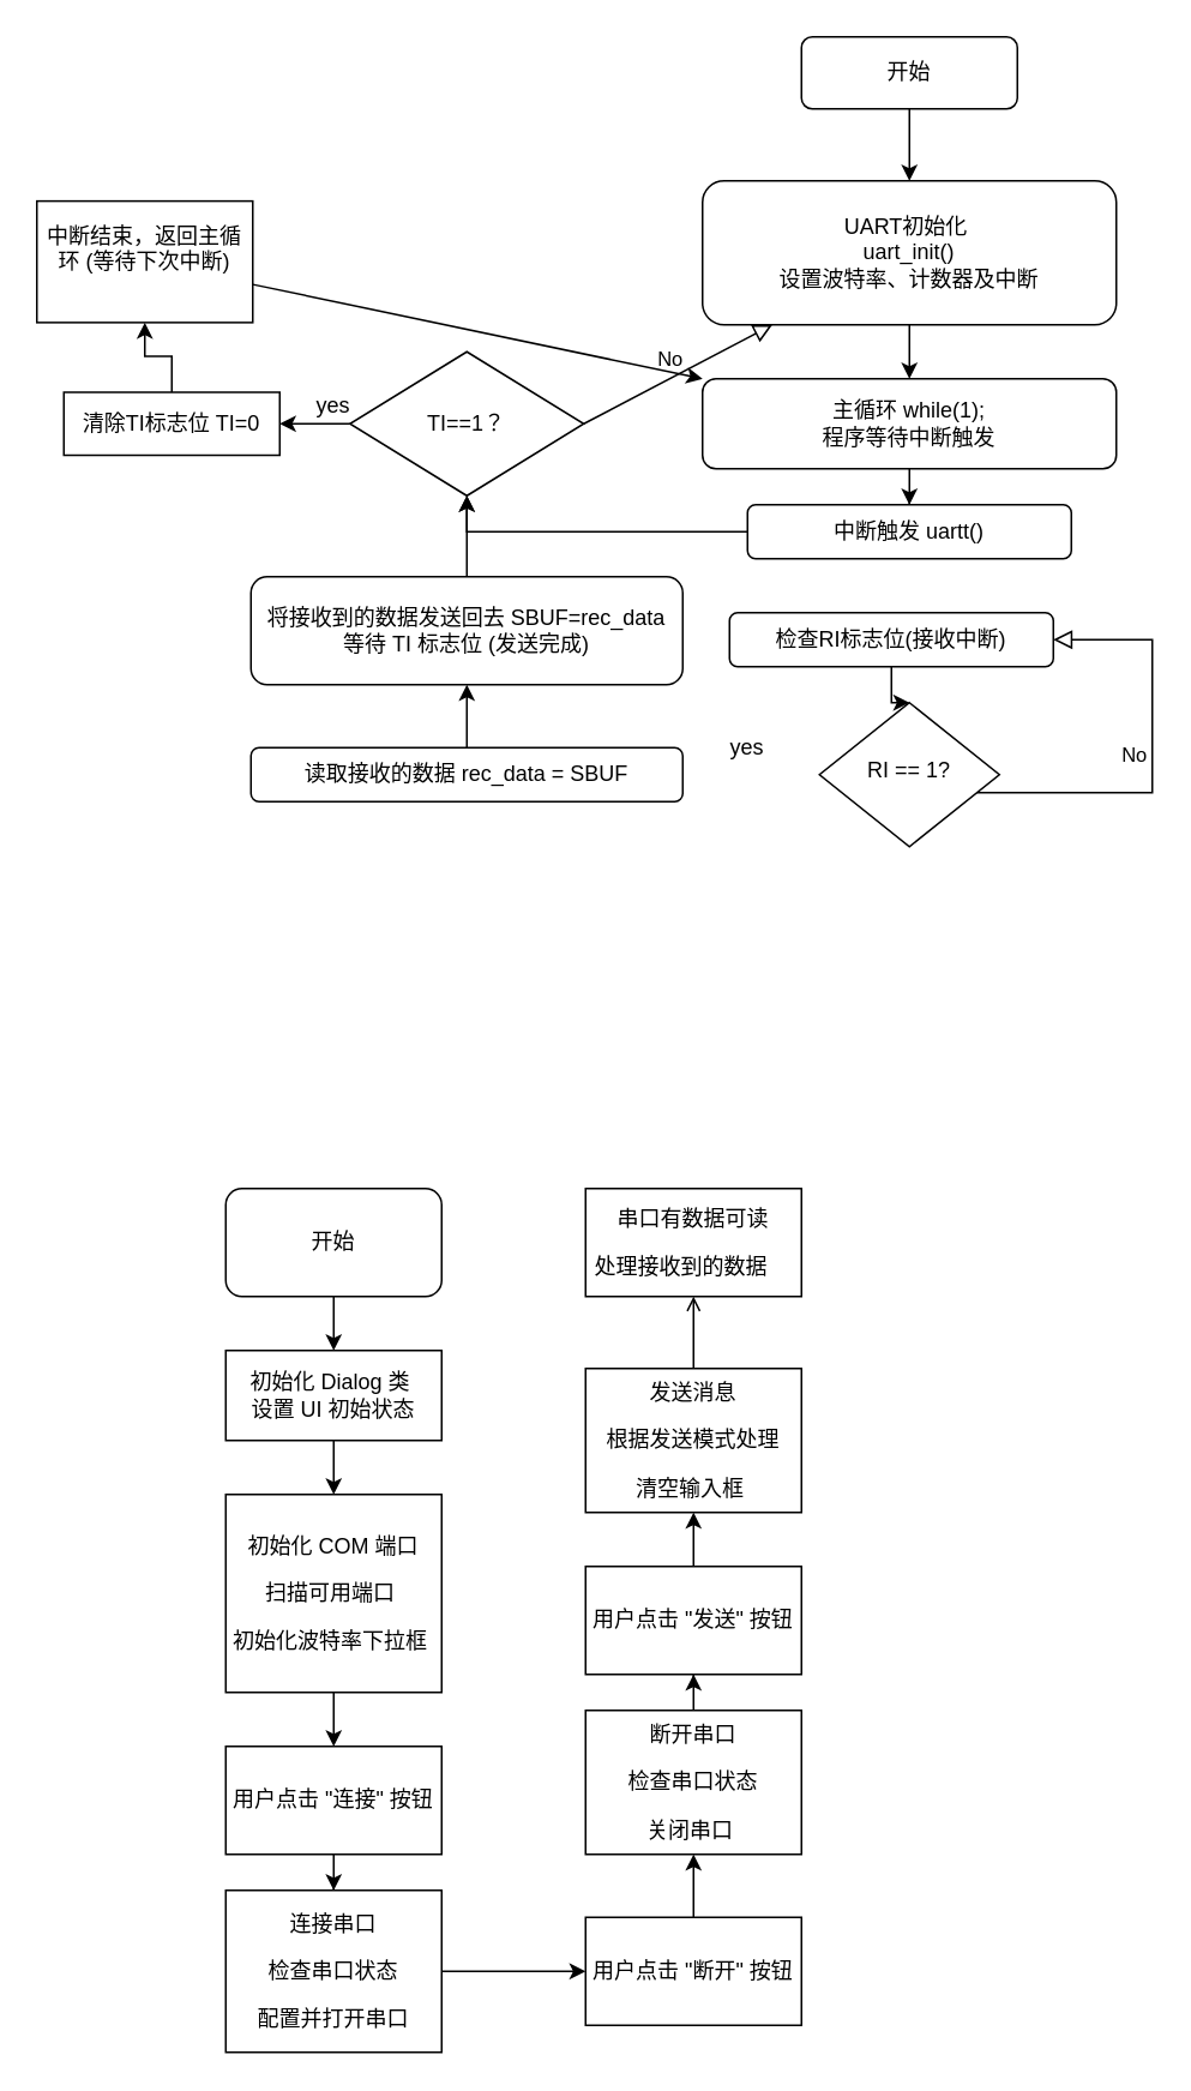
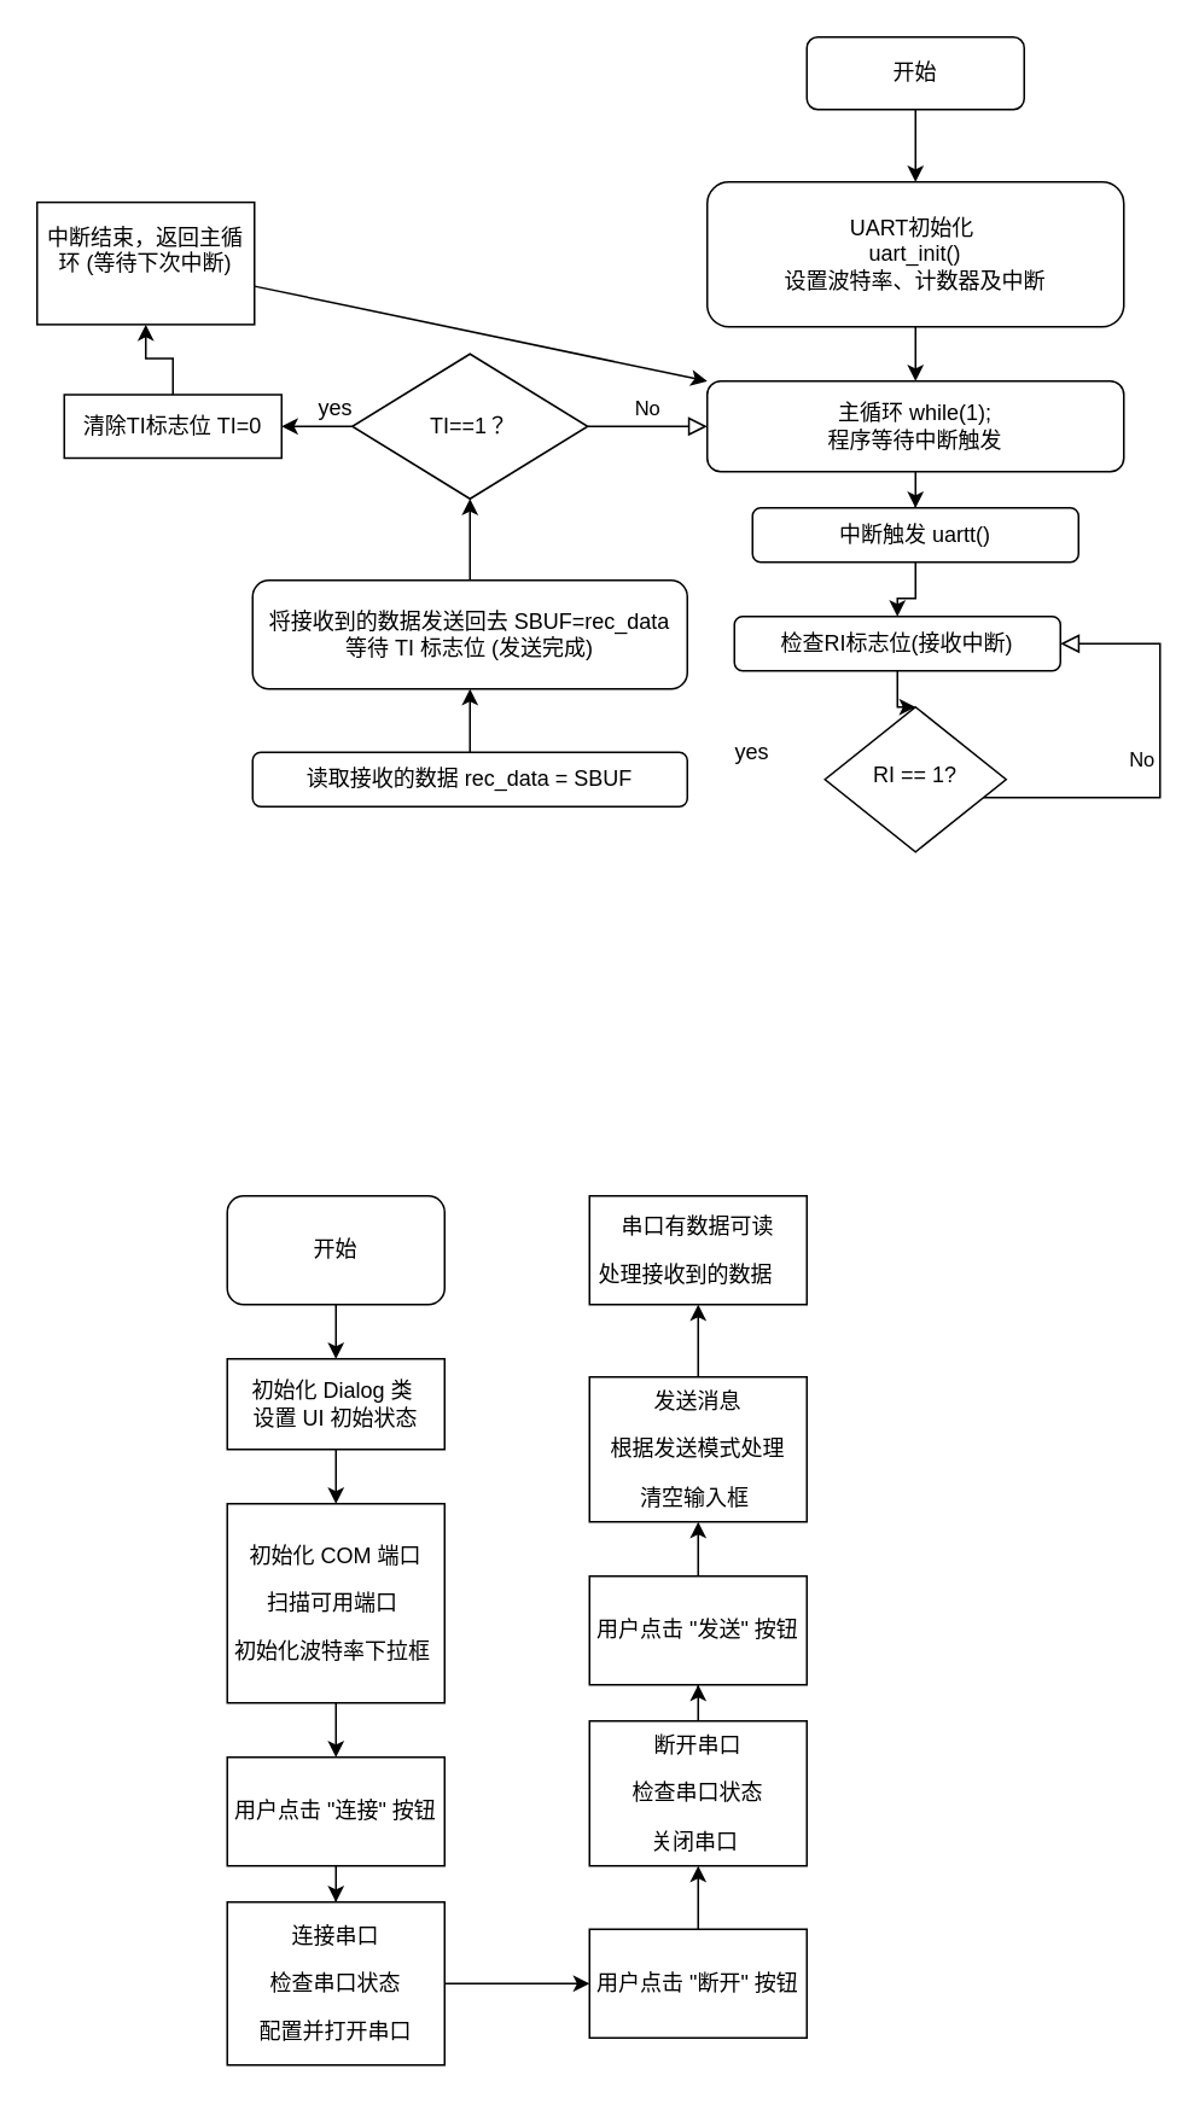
  <mxCell id="0" />
  <mxCell id="1" parent="0" />
  <mxCell id="2" style="edgeStyle=orthogonalEdgeStyle;rounded=0;orthogonalLoop=1;jettySize=auto;html=1;entryX=0.5;entryY=0;entryDx=0;entryDy=0;" parent="1" source="3" target="7" edge="1"><mxGeometry relative="1" as="geometry" /></mxCell>
  <mxCell id="3" value="开始" style="rounded=1;whiteSpace=wrap;html=1;fontSize=12;glass=0;strokeWidth=1;shadow=0;" parent="1" vertex="1"><mxGeometry x="445" width="120" height="40" as="geometry" y="20" /></mxCell>
  <mxCell id="4" value="No" style="edgeStyle=orthogonalEdgeStyle;rounded=0;html=1;jettySize=auto;orthogonalLoop=1;fontSize=11;endArrow=block;endFill=0;endSize=8;strokeWidth=1;shadow=0;labelBackgroundColor=none;entryX=1;entryY=0.5;entryDx=0;entryDy=0;" parent="1" source="5" target="13" edge="1"><mxGeometry x="0.005" y="10" relative="1" as="geometry"><mxPoint as="offset" /><mxPoint x="615" y="240" as="targetPoint" /><Array as="points"><mxPoint x="640" y="440" /><mxPoint x="640" y="355" /></Array></mxGeometry></mxCell>
  <mxCell id="5" value="RI == 1?" style="rhombus;whiteSpace=wrap;html=1;shadow=0;fontFamily=Helvetica;fontSize=12;align=center;strokeWidth=1;spacing=6;spacingTop=-4;" parent="1" vertex="1"><mxGeometry x="455" y="390" width="100" height="80" as="geometry" /></mxCell>
  <mxCell id="6" style="edgeStyle=orthogonalEdgeStyle;rounded=0;orthogonalLoop=1;jettySize=auto;html=1;" parent="1" source="7" target="9" edge="1"><mxGeometry relative="1" as="geometry" /></mxCell>
  <mxCell id="7" value="UART初始化&amp;nbsp;&lt;div&gt;uart_init()&lt;br&gt;设置波特率、计数器及中断&lt;/div&gt;" style="rounded=1;whiteSpace=wrap;html=1;fontSize=12;glass=0;strokeWidth=1;shadow=0;" parent="1" vertex="1"><mxGeometry x="390" y="100" width="230" height="80" as="geometry" /></mxCell>
  <mxCell id="8" style="edgeStyle=orthogonalEdgeStyle;rounded=0;orthogonalLoop=1;jettySize=auto;html=1;entryX=0.5;entryY=0;entryDx=0;entryDy=0;" parent="1" source="9" target="11" edge="1"><mxGeometry relative="1" as="geometry" /></mxCell>
  <mxCell id="9" value="主循环 while(1);&lt;div&gt;程序等待中断触发&lt;/div&gt;" style="rounded=1;whiteSpace=wrap;html=1;fontSize=12;glass=0;strokeWidth=1;shadow=0;" parent="1" vertex="1"><mxGeometry x="390" y="210" width="230" height="50" as="geometry" /></mxCell>
- <mxCell id="10" style="edgeStyle=orthogonalEdgeStyle;rounded=0;orthogonalLoop=1;jettySize=auto;html=1;" parent="1" source="11" target="20" edge="1"><mxGeometry relative="1" as="geometry" /></mxCell>
+ <mxCell id="10" style="edgeStyle=orthogonalEdgeStyle;rounded=0;orthogonalLoop=1;jettySize=auto;html=1;entryX=0.5;entryY=0;entryDx=0;entryDy=0;" parent="1" source="11" target="13" edge="1"><mxGeometry relative="1" as="geometry" /></mxCell>
  <mxCell id="11" value="中断触发 uartt()" style="rounded=1;whiteSpace=wrap;html=1;fontSize=12;glass=0;strokeWidth=1;shadow=0;" parent="1" vertex="1"><mxGeometry x="415" y="280" width="180" height="30" as="geometry" /></mxCell>
  <mxCell id="12" style="edgeStyle=orthogonalEdgeStyle;rounded=0;orthogonalLoop=1;jettySize=auto;html=1;entryX=0.5;entryY=0;entryDx=0;entryDy=0;" parent="1" source="13" target="5" edge="1"><mxGeometry relative="1" as="geometry" /></mxCell>
  <mxCell id="13" value="检查RI标志位(接收中断)" style="rounded=1;whiteSpace=wrap;html=1;fontSize=12;glass=0;strokeWidth=1;shadow=0;" parent="1" vertex="1"><mxGeometry x="405" y="340" width="180" height="30" as="geometry" /></mxCell>
  <mxCell id="14" style="edgeStyle=orthogonalEdgeStyle;rounded=0;orthogonalLoop=1;jettySize=auto;html=1;" parent="1" source="15" target="18" edge="1"><mxGeometry relative="1" as="geometry" /></mxCell>
  <mxCell id="15" value="读取接收的数据 rec_data = SBUF " style="rounded=1;whiteSpace=wrap;html=1;fontSize=12;glass=0;strokeWidth=1;shadow=0;" parent="1" vertex="1"><mxGeometry x="139" y="415" width="240" height="30" as="geometry" /></mxCell>
  <mxCell id="16" value="yes" style="text;html=1;align=center;verticalAlign=middle;whiteSpace=wrap;rounded=0;" parent="1" vertex="1"><mxGeometry x="385" y="400" width="60" height="30" as="geometry" /></mxCell>
  <mxCell id="17" value="" style="edgeStyle=orthogonalEdgeStyle;rounded=0;orthogonalLoop=1;jettySize=auto;html=1;" parent="1" source="18" target="20" edge="1"><mxGeometry relative="1" as="geometry" /></mxCell>
  <mxCell id="18" value="将接收到的数据发送回去 SBUF=rec_data &lt;div&gt;等待 TI 标志位 (发送完成)&lt;br&gt;&lt;/div&gt;" style="rounded=1;whiteSpace=wrap;html=1;fontSize=12;glass=0;strokeWidth=1;shadow=0;" parent="1" vertex="1"><mxGeometry x="139" y="320" width="240" height="60" as="geometry" /></mxCell>
  <mxCell id="19" value="" style="edgeStyle=orthogonalEdgeStyle;rounded=0;orthogonalLoop=1;jettySize=auto;html=1;" parent="1" source="20" target="23" edge="1"><mxGeometry relative="1" as="geometry" /></mxCell>
  <mxCell id="20" value="TI==1？" style="rhombus;whiteSpace=wrap;html=1;" parent="1" vertex="1"><mxGeometry x="194" y="195" width="130" height="80" as="geometry" /></mxCell>
- <mxCell id="21" value="No" style="rounded=0;html=1;jettySize=auto;orthogonalLoop=1;fontSize=11;endArrow=block;endFill=0;endSize=8;strokeWidth=1;shadow=0;labelBackgroundColor=none;exitX=1;exitY=0.5;exitDx=0;exitDy=0;" parent="1" source="20" target="7" edge="1"><mxGeometry x="0.005" y="10" relative="1" as="geometry"><mxPoint as="offset" /><mxPoint x="241.5" y="210" as="sourcePoint" /><mxPoint x="238.5" y="95" as="targetPoint" /></mxGeometry></mxCell>
+ <mxCell id="21" value="No" style="rounded=0;html=1;jettySize=auto;orthogonalLoop=1;fontSize=11;endArrow=block;endFill=0;endSize=8;strokeWidth=1;shadow=0;labelBackgroundColor=none;entryX=0;entryY=0.5;entryDx=0;entryDy=0;exitX=1;exitY=0.5;exitDx=0;exitDy=0;" parent="1" source="20" target="9" edge="1"><mxGeometry x="0.005" y="10" relative="1" as="geometry"><mxPoint as="offset" /><mxPoint x="241.5" y="210" as="sourcePoint" /><mxPoint x="238.5" y="95" as="targetPoint" /></mxGeometry></mxCell>
  <mxCell id="22" value="" style="edgeStyle=orthogonalEdgeStyle;rounded=0;orthogonalLoop=1;jettySize=auto;html=1;" parent="1" source="23" target="26" edge="1"><mxGeometry relative="1" as="geometry" /></mxCell>
  <mxCell id="23" value="清除TI标志位 TI=0" style="whiteSpace=wrap;html=1;" parent="1" vertex="1"><mxGeometry x="35" y="217.5" width="120" height="35" as="geometry" /></mxCell>
  <mxCell id="24" value="yes" style="text;html=1;align=center;verticalAlign=middle;whiteSpace=wrap;rounded=0;" parent="1" vertex="1"><mxGeometry x="155" y="210" width="60" height="30" as="geometry" /></mxCell>
  <mxCell id="25" style="rounded=0;orthogonalLoop=1;jettySize=auto;html=1;entryX=0;entryY=0;entryDx=0;entryDy=0;" parent="1" source="26" target="9" edge="1"><mxGeometry relative="1" as="geometry" /></mxCell>
  <mxCell id="26" value="&#10;中断结束，返回主循环 (等待下次中断) &#10;&#10;" style="whiteSpace=wrap;html=1;" parent="1" vertex="1"><mxGeometry x="20" y="111.25" width="120" height="67.5" as="geometry" /></mxCell>
  <mxCell id="27" value="" style="edgeStyle=orthogonalEdgeStyle;rounded=0;orthogonalLoop=1;jettySize=auto;html=1;" edge="1" parent="1" source="28" target="30"><mxGeometry relative="1" as="geometry" /></mxCell>
  <mxCell id="28" value="开始" style="rounded=1;whiteSpace=wrap;html=1;" vertex="1" parent="1"><mxGeometry x="125" y="660" width="120" height="60" as="geometry" /></mxCell>
  <mxCell id="29" value="" style="edgeStyle=orthogonalEdgeStyle;rounded=0;orthogonalLoop=1;jettySize=auto;html=1;" edge="1" parent="1" source="30" target="32"><mxGeometry relative="1" as="geometry" /></mxCell>
  <mxCell id="30" value="初始化 Dialog 类&amp;nbsp;&lt;div&gt;&lt;span style=&quot;background-color: initial;&quot;&gt;设置 UI 初始状态&lt;/span&gt;&lt;/div&gt;" style="rounded=0;whiteSpace=wrap;html=1;" vertex="1" parent="1"><mxGeometry x="125" y="750" width="120" height="50" as="geometry" /></mxCell>
  <mxCell id="31" value="" style="edgeStyle=orthogonalEdgeStyle;rounded=0;orthogonalLoop=1;jettySize=auto;html=1;" edge="1" parent="1" source="32" target="34"><mxGeometry relative="1" as="geometry" /></mxCell>
  <mxCell id="32" value="&lt;p data-pm-slice=&quot;1 1 []&quot;&gt;初始化 COM 端口   &lt;/p&gt;&lt;p&gt; 扫描可用端口&amp;nbsp;&lt;/p&gt;&lt;p&gt;&amp;nbsp;初始化波特率下拉框&amp;nbsp;&amp;nbsp;&lt;/p&gt;" style="rounded=0;whiteSpace=wrap;html=1;" vertex="1" parent="1"><mxGeometry x="125" y="830" width="120" height="110" as="geometry" /></mxCell>
  <mxCell id="33" value="" style="edgeStyle=orthogonalEdgeStyle;rounded=0;orthogonalLoop=1;jettySize=auto;html=1;" edge="1" parent="1" source="34" target="36"><mxGeometry relative="1" as="geometry" /></mxCell>
  <mxCell id="34" value="用户点击 &quot;连接&quot; 按钮" style="rounded=0;whiteSpace=wrap;html=1;" vertex="1" parent="1"><mxGeometry x="125" y="970" width="120" height="60" as="geometry" /></mxCell>
  <mxCell id="35" value="" style="edgeStyle=orthogonalEdgeStyle;rounded=0;orthogonalLoop=1;jettySize=auto;html=1;" edge="1" parent="1" source="36" target="38"><mxGeometry relative="1" as="geometry" /></mxCell>
  <mxCell id="36" value="&lt;p data-pm-slice=&quot;1 1 []&quot;&gt;连接串口&lt;/p&gt;&lt;p&gt;检查串口状态&lt;/p&gt;&lt;p&gt;配置并打开串口&lt;/p&gt;" style="whiteSpace=wrap;html=1;rounded=0;" vertex="1" parent="1"><mxGeometry x="125" y="1050" width="120" height="90" as="geometry" /></mxCell>
  <mxCell id="37" value="" style="edgeStyle=orthogonalEdgeStyle;rounded=0;orthogonalLoop=1;jettySize=auto;html=1;" edge="1" parent="1" source="38" target="40"><mxGeometry relative="1" as="geometry" /></mxCell>
  <mxCell id="38" value="用户点击 &quot;断开&quot; 按钮" style="whiteSpace=wrap;html=1;rounded=0;" vertex="1" parent="1"><mxGeometry x="325" y="1065" width="120" height="60" as="geometry" /></mxCell>
  <mxCell id="39" value="" style="edgeStyle=orthogonalEdgeStyle;rounded=0;orthogonalLoop=1;jettySize=auto;html=1;" edge="1" parent="1" source="40" target="42"><mxGeometry relative="1" as="geometry" /></mxCell>
  <mxCell id="40" value="&lt;p data-pm-slice=&quot;1 1 []&quot;&gt;断开串口 &lt;/p&gt;&lt;p&gt;检查串口状态 &lt;/p&gt;&lt;p&gt;关闭串口&amp;nbsp;&lt;/p&gt;" style="whiteSpace=wrap;html=1;rounded=0;" vertex="1" parent="1"><mxGeometry x="325" y="950" width="120" height="80" as="geometry" /></mxCell>
  <mxCell id="41" value="" style="edgeStyle=orthogonalEdgeStyle;rounded=0;orthogonalLoop=1;jettySize=auto;html=1;" edge="1" parent="1" source="42" target="44"><mxGeometry relative="1" as="geometry" /></mxCell>
  <mxCell id="42" value="用户点击 &quot;发送&quot; 按钮" style="whiteSpace=wrap;html=1;rounded=0;" vertex="1" parent="1"><mxGeometry x="325" y="870" width="120" height="60" as="geometry" /></mxCell>
- <mxCell id="43" value="" style="edgeStyle=orthogonalEdgeStyle;rounded=0;orthogonalLoop=1;jettySize=auto;html=1;endArrow=open;" edge="1" parent="1" source="44" target="45"><mxGeometry relative="1" as="geometry" /></mxCell>
+ <mxCell id="43" value="" style="edgeStyle=orthogonalEdgeStyle;rounded=0;orthogonalLoop=1;jettySize=auto;html=1;" edge="1" parent="1" source="44" target="45"><mxGeometry relative="1" as="geometry" /></mxCell>
  <mxCell id="44" value="&lt;p data-pm-slice=&quot;1 1 []&quot;&gt;发送消息&lt;/p&gt;&lt;p&gt;根据发送模式处理&lt;/p&gt;&lt;p&gt;清空输入框&amp;nbsp;&lt;/p&gt;" style="whiteSpace=wrap;html=1;rounded=0;" vertex="1" parent="1"><mxGeometry x="325" y="760" width="120" height="80" as="geometry" /></mxCell>
  <mxCell id="45" value="&lt;p data-pm-slice=&quot;1 1 []&quot;&gt;串口有数据可读&lt;/p&gt;&lt;p&gt;处理接收到的数据&amp;nbsp; &amp;nbsp;&amp;nbsp;&lt;/p&gt;" style="whiteSpace=wrap;html=1;rounded=0;" vertex="1" parent="1"><mxGeometry x="325" y="660" width="120" height="60" as="geometry" /></mxCell>
